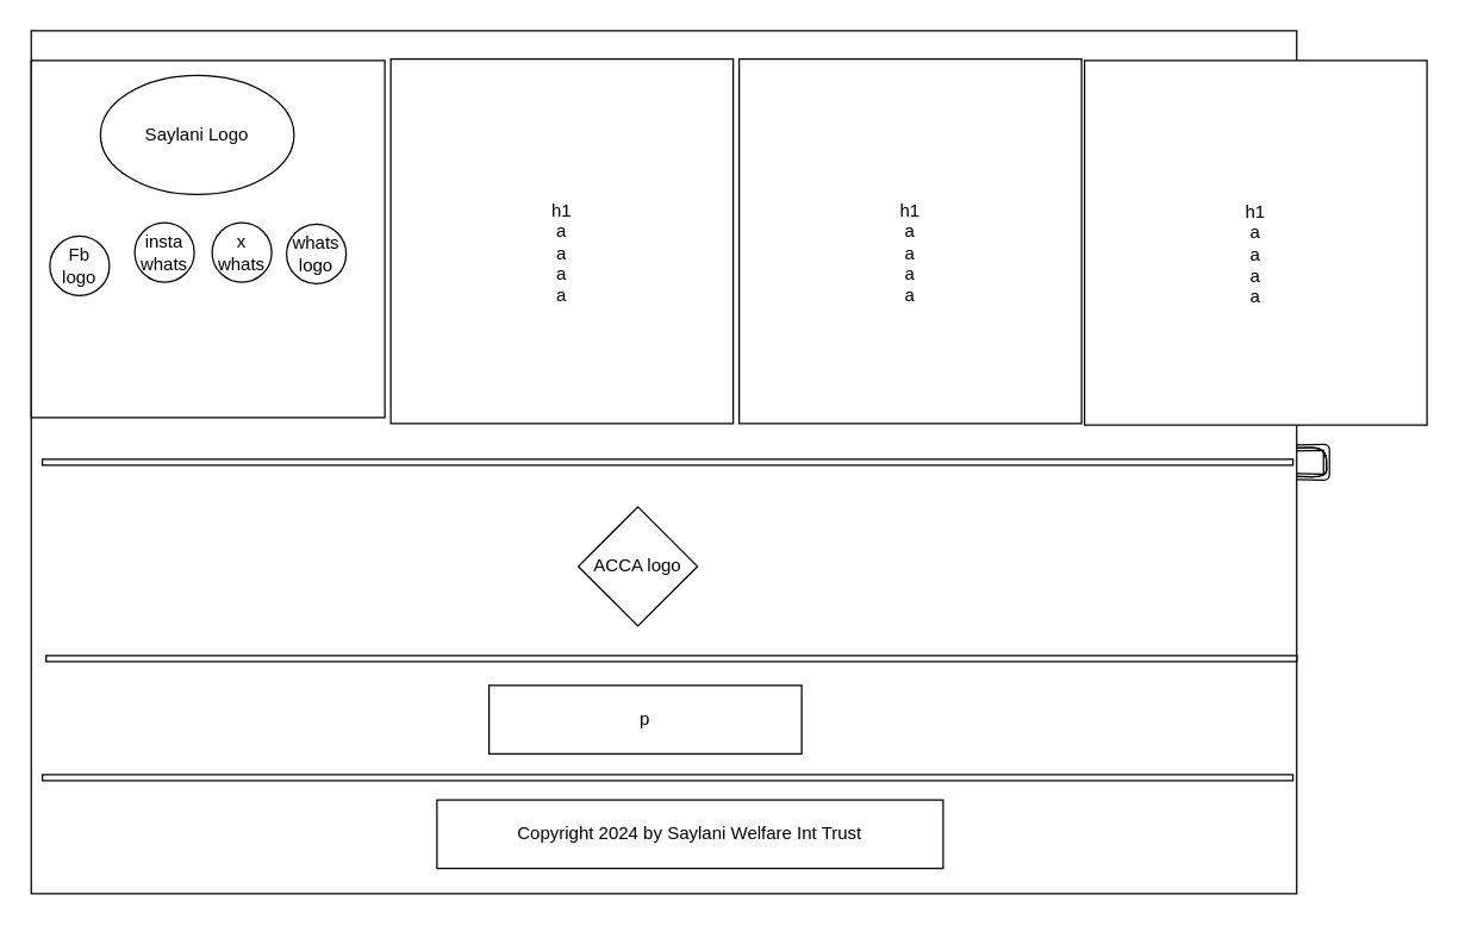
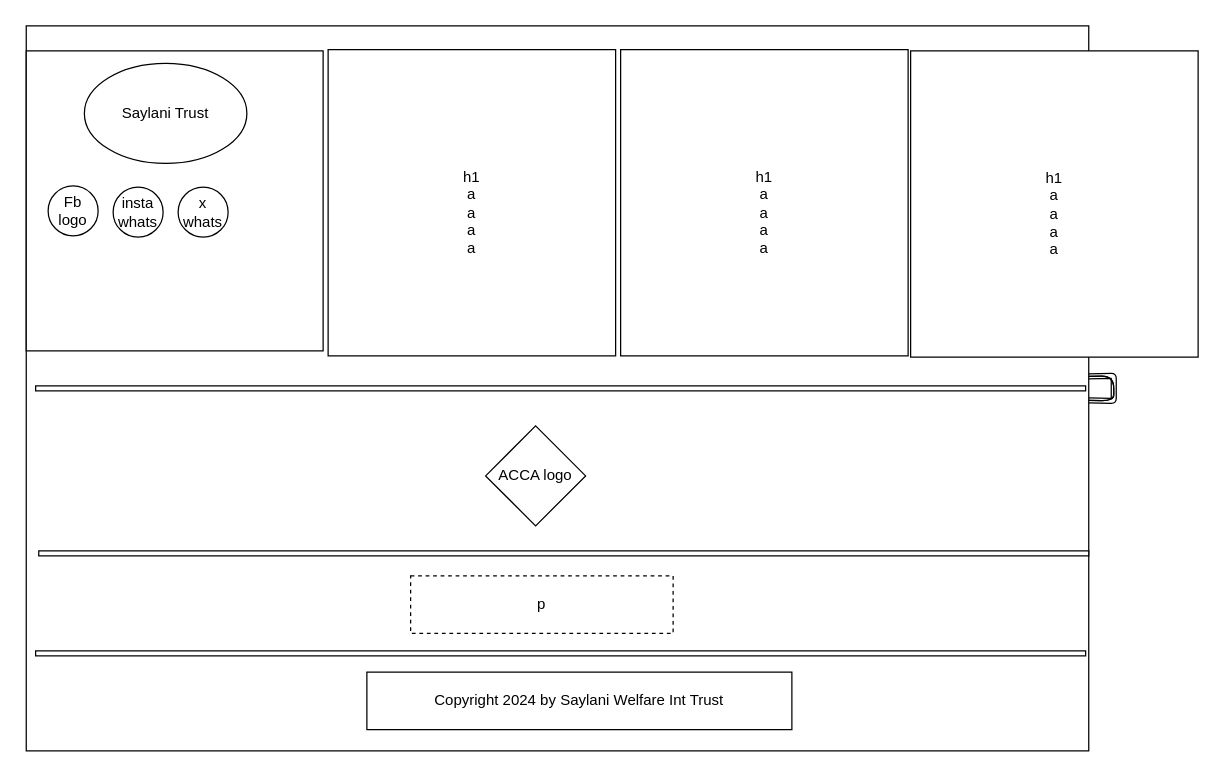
  <mxCell id="0" />
  <mxCell id="1" parent="0" />
  <mxCell id="2" value="" style="rounded=0;whiteSpace=wrap;html=1;fontFamily=Helvetica;" parent="1" vertex="1"><mxGeometry x="20.5" y="20" width="850" height="580" as="geometry" /></mxCell>
  <mxCell id="3" value="" style="rounded=0;whiteSpace=wrap;html=1;fontFamily=Helvetica;" parent="1" vertex="1"><mxGeometry x="20.5" y="40" width="237.5" height="240" as="geometry" /></mxCell>
- <mxCell id="4" value="Saylani Logo" style="ellipse;whiteSpace=wrap;html=1;" parent="1" vertex="1"><mxGeometry x="67" y="50" width="130" height="80" as="geometry" /></mxCell>
- <mxCell id="5" value="Fb logo" style="ellipse;whiteSpace=wrap;html=1;aspect=fixed;fontFamily=Helvetica;" parent="1" vertex="1"><mxGeometry x="33" y="158" width="40" height="40" as="geometry" /></mxCell>
+ <mxCell id="4" value="Saylani Trust" style="ellipse;whiteSpace=wrap;html=1;" parent="1" vertex="1"><mxGeometry x="67" y="50" width="130" height="80" as="geometry" /></mxCell>
+ <mxCell id="5" value="Fb logo" style="ellipse;whiteSpace=wrap;html=1;aspect=fixed;fontFamily=Helvetica;" parent="1" vertex="1"><mxGeometry x="38" y="148" width="40" height="40" as="geometry" /></mxCell>
  <mxCell id="6" value="insta&lt;br&gt;whats" style="ellipse;whiteSpace=wrap;html=1;aspect=fixed;fontFamily=Helvetica;" parent="1" vertex="1"><mxGeometry x="90" y="149" width="40" height="40" as="geometry" /></mxCell>
  <mxCell id="7" value="x&lt;br&gt;whats" style="ellipse;whiteSpace=wrap;html=1;aspect=fixed;fontFamily=Helvetica;" parent="1" vertex="1"><mxGeometry x="142" y="149" width="40" height="40" as="geometry" /></mxCell>
- <mxCell id="8" value="whats&lt;br&gt;logo" style="ellipse;whiteSpace=wrap;html=1;aspect=fixed;fontFamily=Helvetica;" parent="1" vertex="1"><mxGeometry x="192" y="150" width="40" height="40" as="geometry" /></mxCell>
  <mxCell id="9" value="&lt;br&gt;h1&lt;br&gt;a&lt;br&gt;a&lt;br&gt;a&lt;br&gt;a" style="rounded=0;whiteSpace=wrap;html=1;fontFamily=Helvetica;" parent="1" vertex="1"><mxGeometry x="262" y="39" width="230" height="245" as="geometry" /></mxCell>
  <mxCell id="10" value="&lt;br&gt;h1&lt;br&gt;a&lt;br&gt;a&lt;br&gt;a&lt;br&gt;a" style="rounded=0;whiteSpace=wrap;html=1;fontFamily=Helvetica;" parent="1" vertex="1"><mxGeometry x="496" y="39" width="230" height="245" as="geometry" /></mxCell>
  <mxCell id="11" value="&lt;br&gt;h1&lt;br&gt;a&lt;br&gt;a&lt;br&gt;a&lt;br&gt;a" style="rounded=0;whiteSpace=wrap;html=1;fontFamily=Helvetica;" parent="1" vertex="1"><mxGeometry x="728" y="40" width="230" height="245" as="geometry" /></mxCell>
  <mxCell id="12" value="ACCA logo" style="rhombus;whiteSpace=wrap;html=1;aspect=fixed;" vertex="1" parent="1"><mxGeometry x="388" y="340" width="80" height="80" as="geometry" /></mxCell>
  <mxCell id="13" value="" style="endArrow=none;html=1;" edge="1" parent="1" source="2" target="2"><mxGeometry width="50" height="50" relative="1" as="geometry"><mxPoint x="408" y="420" as="sourcePoint" /><mxPoint x="458" y="370" as="targetPoint" /><Array as="points"><mxPoint x="468" y="300" /></Array></mxGeometry></mxCell>
  <mxCell id="14" value="" style="endArrow=none;html=1;" edge="1" parent="1" source="2" target="2"><mxGeometry width="50" height="50" relative="1" as="geometry"><mxPoint x="408" y="420" as="sourcePoint" /><mxPoint x="458" y="370" as="targetPoint" /></mxGeometry></mxCell>
  <mxCell id="15" value="" style="shape=link;html=1;" edge="1" parent="1" source="2" target="2"><mxGeometry width="100" relative="1" as="geometry"><mxPoint x="388" y="390" as="sourcePoint" /><mxPoint x="488" y="390" as="targetPoint" /><Array as="points" /></mxGeometry></mxCell>
  <mxCell id="16" value="" style="rounded=0;whiteSpace=wrap;html=1;" vertex="1" parent="1"><mxGeometry x="28" y="308" width="840" height="4" as="geometry" /></mxCell>
  <mxCell id="17" value="" style="rounded=0;whiteSpace=wrap;html=1;" vertex="1" parent="1"><mxGeometry x="30.5" y="440" width="840" height="4" as="geometry" /></mxCell>
- <mxCell id="18" value="p" style="rounded=0;whiteSpace=wrap;html=1;" vertex="1" parent="1"><mxGeometry x="328" y="460" width="210" height="46" as="geometry" /></mxCell>
+ <mxCell id="18" value="p" style="rounded=0;whiteSpace=wrap;html=1;dashed=1;" vertex="1" parent="1"><mxGeometry x="328" y="460" width="210" height="46" as="geometry" /></mxCell>
  <mxCell id="19" value="" style="rounded=0;whiteSpace=wrap;html=1;" vertex="1" parent="1"><mxGeometry x="28" y="520" width="840" height="4" as="geometry" /></mxCell>
  <mxCell id="20" value="Copyright 2024 by Saylani Welfare Int Trust" style="rounded=0;whiteSpace=wrap;html=1;" vertex="1" parent="1"><mxGeometry x="293" y="537" width="340" height="46" as="geometry" /></mxCell>
